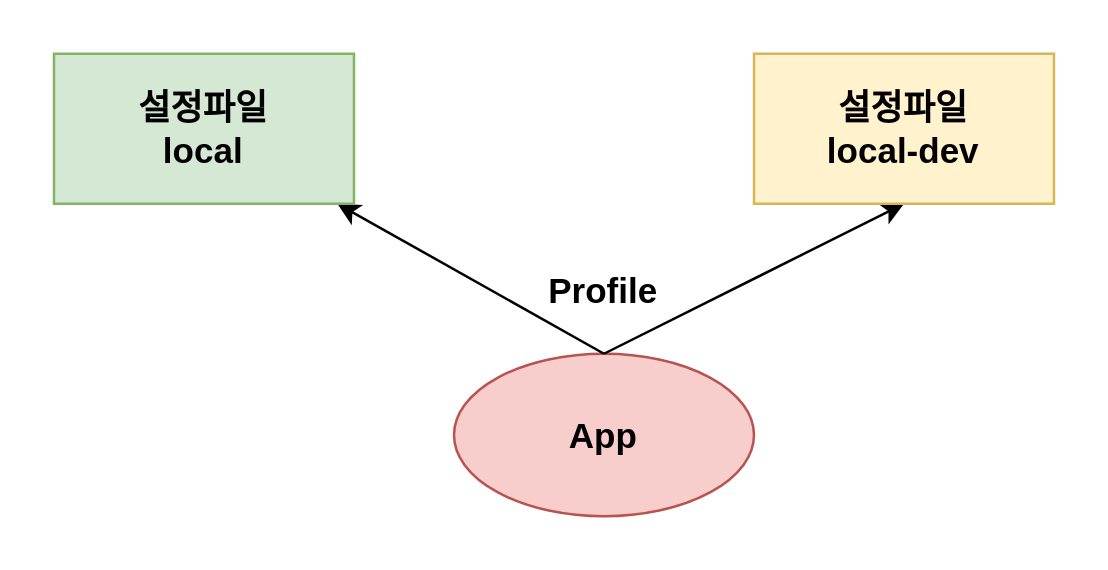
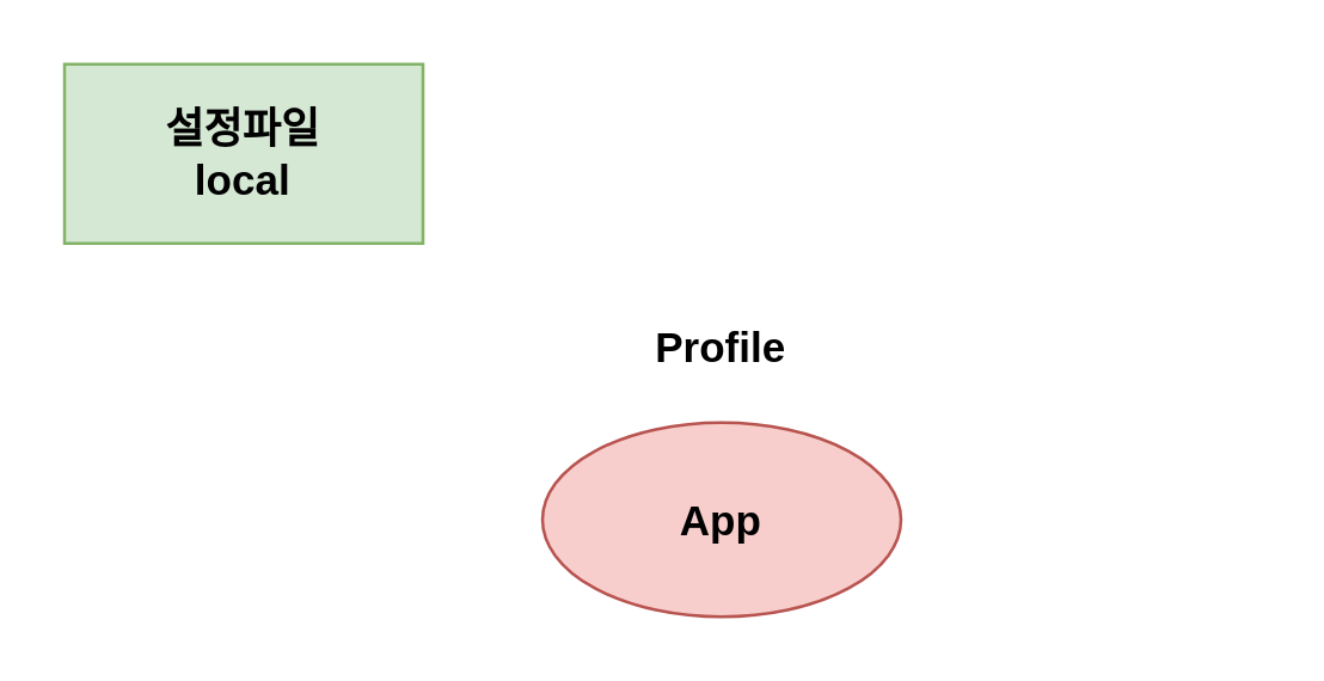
  <mxCell id="0" />
  <mxCell id="1" parent="0" />
  <mxCell id="2" value="&lt;b&gt;&lt;font style=&quot;font-size: 14px;&quot;&gt;App&lt;/font&gt;&lt;/b&gt;" style="ellipse;whiteSpace=wrap;html=1;fillColor=#f8cecc;strokeColor=#b85450;" vertex="1" parent="1"><mxGeometry x="181" y="141" width="120" height="65" as="geometry" /></mxCell>
- <mxCell id="3" value="" style="endArrow=classic;html=1;rounded=0;exitX=0.5;exitY=0;exitDx=0;exitDy=0;entryX=0.5;entryY=1;entryDx=0;entryDy=0;" edge="1" parent="1" source="2" target="6"><mxGeometry width="50" height="50" relative="1" as="geometry"><mxPoint x="211" y="231" as="sourcePoint" /><mxPoint x="335.815" y="77.306" as="targetPoint" /></mxGeometry></mxCell>
- <mxCell id="4" value="" style="endArrow=classic;html=1;rounded=0;exitX=0.5;exitY=0;exitDx=0;exitDy=0;" edge="1" parent="1" source="2" target="7"><mxGeometry width="50" height="50" relative="1" as="geometry"><mxPoint x="211" y="231" as="sourcePoint" /><mxPoint x="153.399" y="78.108" as="targetPoint" /></mxGeometry></mxCell>
  <mxCell id="5" value="&lt;font style=&quot;font-size: 14px;&quot;&gt;&lt;b&gt;Profile&lt;/b&gt;&lt;/font&gt;" style="text;html=1;align=center;verticalAlign=middle;whiteSpace=wrap;rounded=0;" vertex="1" parent="1"><mxGeometry x="211" y="101" width="60" height="30" as="geometry" /></mxCell>
- <mxCell id="6" value="&lt;font style=&quot;font-size: 14px;&quot;&gt;&lt;b&gt;설정파일&lt;/b&gt;&lt;/font&gt;&lt;div style=&quot;font-size: 14px;&quot;&gt;&lt;font style=&quot;font-size: 14px;&quot;&gt;&lt;b&gt;local-dev&lt;/b&gt;&lt;/font&gt;&lt;/div&gt;" style="rounded=0;whiteSpace=wrap;html=1;fillColor=#fff2cc;strokeColor=#d6b656;" vertex="1" parent="1"><mxGeometry x="300.995" y="20.996" width="120" height="60" as="geometry" /></mxCell>
  <mxCell id="7" value="&lt;font style=&quot;font-size: 14px;&quot;&gt;&lt;b&gt;설정파일&lt;/b&gt;&lt;/font&gt;&lt;div style=&quot;font-size: 14px;&quot;&gt;&lt;font style=&quot;font-size: 14px;&quot;&gt;&lt;b&gt;local&lt;/b&gt;&lt;/font&gt;&lt;/div&gt;" style="rounded=0;whiteSpace=wrap;html=1;fillColor=#d5e8d4;strokeColor=#82b366;" vertex="1" parent="1"><mxGeometry x="20.999" y="20.998" width="120" height="60" as="geometry" /></mxCell>
